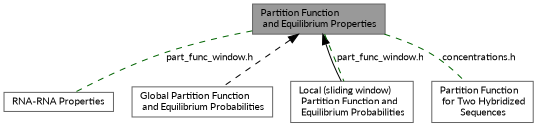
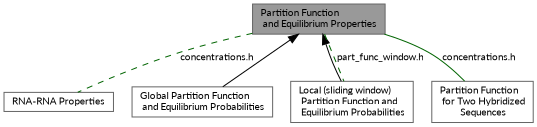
  digraph {
    fontname=Lato
    rankdir=TB
    node [color=grey40 fillcolor=white fontname=Lato fontsize=10 shape=box style=filled]
    edge [color=darkgreen dir=none fontname=Lato fontsize=10 labelfontname=Helvetica labelfontsize=10 shape=plaintext style=dashed]
    n1 [height=0.2 label="RNA-RNA Properties" width=0.4]
    n2 [height=0.2 label="Global Partition Function\l and Equilibrium Probabilities" width=0.4]
    n3 [height=0.2 label="Local (sliding window)\l Partition Function and\l Equilibrium Probabilities" width=0.4]
    n4 [height=0.2 label="Partition Function\l for Two Hybridized\l Sequences" width=0.4]
    n5 [color=gray40 fillcolor=grey60 fontcolor=black height=0.2 label="Partition Function\l and Equilibrium Properties" width=0.4]
-   n5 -> n1 [label="part_func_window.h"]
-   n5 -> n2 [dir=back color=""]
+   n5 -> n1 [label="concentrations.h"]
+   n5 -> n2 [dir=back style=solid color=""]
    n5 -> n3 [dir=back style=solid color=""]
    n5 -> n3 [label="part_func_window.h"]
-   n5 -> n4 [label="concentrations.h"]
+   n5 -> n4 [label="concentrations.h" style=solid]
  }
